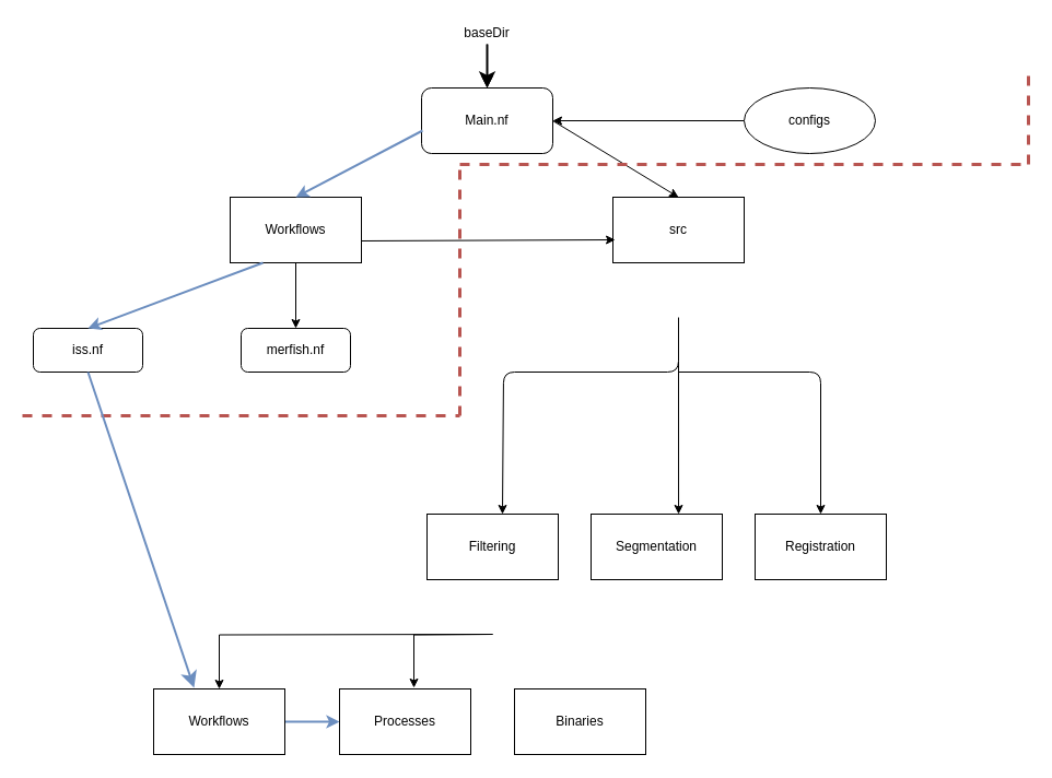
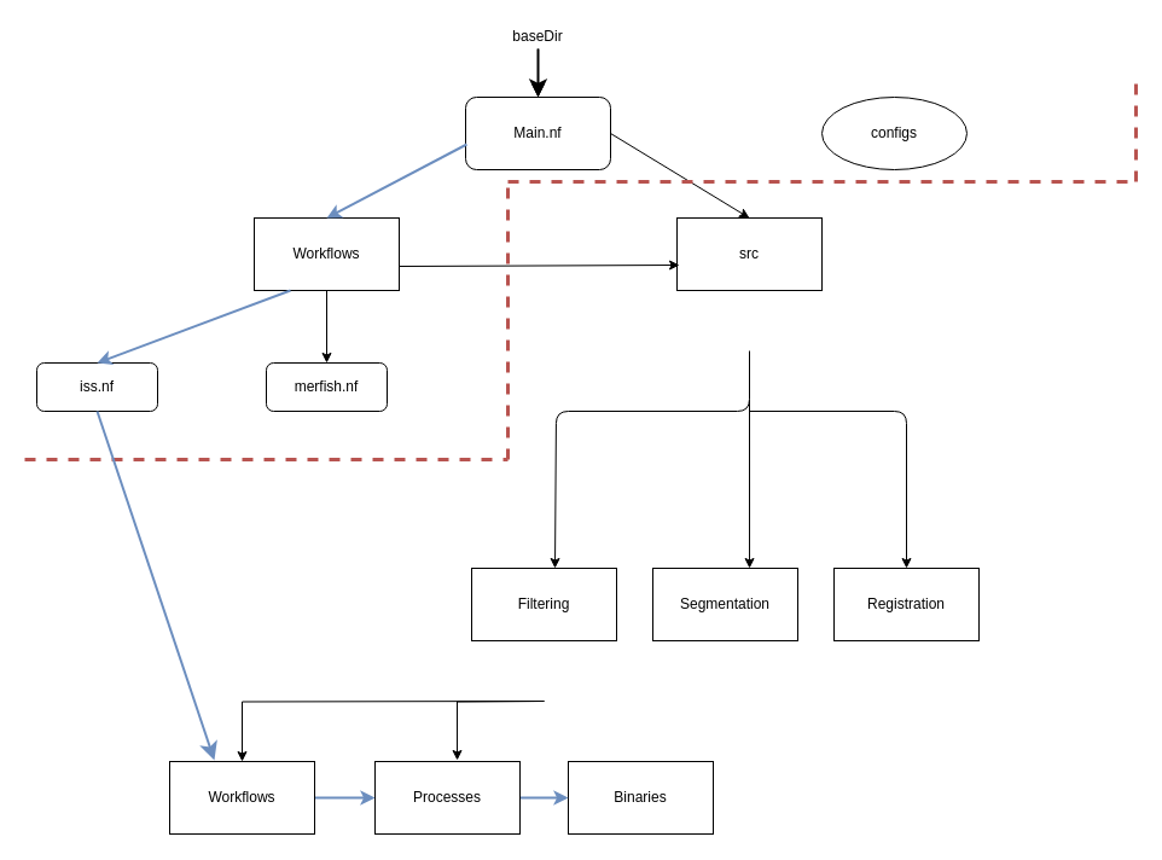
  <mxCell id="0" />
  <mxCell id="1" parent="0" />
  <mxCell id="2" value="" style="edgeStyle=orthogonalEdgeStyle;rounded=0;orthogonalLoop=1;jettySize=auto;html=1;" edge="1" parent="1" source="3" target="7"><mxGeometry relative="1" as="geometry" /></mxCell>
  <mxCell id="3" value="Workflows" style="rounded=0;whiteSpace=wrap;html=1;" vertex="1" parent="1"><mxGeometry x="210" y="180" width="120" height="60" as="geometry" /></mxCell>
  <mxCell id="4" value="src" style="rounded=0;whiteSpace=wrap;html=1;" vertex="1" parent="1"><mxGeometry x="560" y="180" width="120" height="60" as="geometry" /></mxCell>
  <mxCell id="5" value="Main.nf" style="rounded=1;whiteSpace=wrap;html=1;" vertex="1" parent="1"><mxGeometry x="385" y="80" width="120" height="60" as="geometry" /></mxCell>
  <mxCell id="6" value="iss.nf" style="rounded=1;whiteSpace=wrap;html=1;" vertex="1" parent="1"><mxGeometry x="30" y="300" width="100" height="40" as="geometry" /></mxCell>
  <mxCell id="7" value="merfish.nf" style="rounded=1;whiteSpace=wrap;html=1;" vertex="1" parent="1"><mxGeometry x="220" y="300" width="100" height="40" as="geometry" /></mxCell>
  <mxCell id="8" value="" style="endArrow=classic;html=1;entryX=0.5;entryY=0;entryDx=0;entryDy=0;exitX=0.25;exitY=1;exitDx=0;exitDy=0;fillColor=#dae8fc;strokeColor=#6c8ebf;strokeWidth=2;" edge="1" parent="1" source="3" target="6"><mxGeometry width="50" height="50" relative="1" as="geometry"><mxPoint x="210" y="220" as="sourcePoint" /><mxPoint x="260" y="170" as="targetPoint" /></mxGeometry></mxCell>
  <mxCell id="9" value="" style="endArrow=classic;html=1;entryX=0.5;entryY=0;entryDx=0;entryDy=0;exitX=0.008;exitY=0.65;exitDx=0;exitDy=0;exitPerimeter=0;fillColor=#dae8fc;strokeColor=#6c8ebf;strokeWidth=2;" edge="1" parent="1" source="5" target="3"><mxGeometry width="50" height="50" relative="1" as="geometry"><mxPoint x="380" y="120" as="sourcePoint" /><mxPoint x="390" y="90" as="targetPoint" /></mxGeometry></mxCell>
  <mxCell id="10" value="" style="endArrow=classic;html=1;entryX=0.5;entryY=0;entryDx=0;entryDy=0;exitX=1;exitY=0.5;exitDx=0;exitDy=0;" edge="1" parent="1" source="5" target="4"><mxGeometry width="50" height="50" relative="1" as="geometry"><mxPoint x="507" y="110" as="sourcePoint" /><mxPoint x="390" y="180" as="targetPoint" /></mxGeometry></mxCell>
  <mxCell id="11" value="" style="endArrow=classic;html=1;entryX=0.017;entryY=0.65;entryDx=0;entryDy=0;entryPerimeter=0;" edge="1" parent="1" target="4"><mxGeometry width="50" height="50" relative="1" as="geometry"><mxPoint x="330" y="220" as="sourcePoint" /><mxPoint x="380" y="170" as="targetPoint" /></mxGeometry></mxCell>
  <mxCell id="12" value="Segmentation" style="rounded=0;whiteSpace=wrap;html=1;" vertex="1" parent="1"><mxGeometry x="540" y="470" width="120" height="60" as="geometry" /></mxCell>
  <mxCell id="13" value="Filtering" style="rounded=0;whiteSpace=wrap;html=1;" vertex="1" parent="1"><mxGeometry x="390" y="470" width="120" height="60" as="geometry" /></mxCell>
  <mxCell id="14" value="Registration" style="rounded=0;whiteSpace=wrap;html=1;" vertex="1" parent="1"><mxGeometry x="690" y="470" width="120" height="60" as="geometry" /></mxCell>
  <mxCell id="15" value="" style="endArrow=classic;html=1;entryX=0.575;entryY=0;entryDx=0;entryDy=0;entryPerimeter=0;" edge="1" parent="1" target="13"><mxGeometry width="50" height="50" relative="1" as="geometry"><mxPoint x="620" y="290" as="sourcePoint" /><mxPoint x="460" y="470" as="targetPoint" /><Array as="points"><mxPoint x="620" y="340" /><mxPoint x="460" y="340" /></Array></mxGeometry></mxCell>
  <mxCell id="16" value="" style="endArrow=classic;html=1;entryX=0.667;entryY=0;entryDx=0;entryDy=0;entryPerimeter=0;" edge="1" parent="1" target="12"><mxGeometry width="50" height="50" relative="1" as="geometry"><mxPoint x="620" y="330" as="sourcePoint" /><mxPoint x="618" y="460" as="targetPoint" /></mxGeometry></mxCell>
  <mxCell id="17" value="" style="endArrow=classic;html=1;entryX=0.5;entryY=0;entryDx=0;entryDy=0;" edge="1" parent="1" target="14"><mxGeometry width="50" height="50" relative="1" as="geometry"><mxPoint x="620" y="340" as="sourcePoint" /><mxPoint x="670" y="290" as="targetPoint" /><Array as="points"><mxPoint x="750" y="340" /></Array></mxGeometry></mxCell>
  <mxCell id="18" value="Binaries" style="rounded=0;whiteSpace=wrap;html=1;" vertex="1" parent="1"><mxGeometry x="470" y="630" width="120" height="60" as="geometry" /></mxCell>
  <mxCell id="19" value="" style="edgeStyle=orthogonalEdgeStyle;rounded=1;orthogonalLoop=1;jettySize=auto;html=1;strokeWidth=2;fillColor=#dae8fc;strokeColor=#6c8ebf;" edge="1" parent="1" source="20" target="22"><mxGeometry relative="1" as="geometry" /></mxCell>
  <mxCell id="20" value="Workflows" style="rounded=0;whiteSpace=wrap;html=1;" vertex="1" parent="1"><mxGeometry x="140" y="630" width="120" height="60" as="geometry" /></mxCell>
+ <mxCell id="21" value="" style="edgeStyle=orthogonalEdgeStyle;rounded=1;orthogonalLoop=1;jettySize=auto;html=1;strokeWidth=2;fillColor=#dae8fc;strokeColor=#6c8ebf;" edge="1" parent="1" source="22" target="18"><mxGeometry relative="1" as="geometry" /></mxCell>
  <mxCell id="22" value="Processes" style="whiteSpace=wrap;html=1;rounded=0;" vertex="1" parent="1"><mxGeometry x="310" y="630" width="120" height="60" as="geometry" /></mxCell>
  <mxCell id="23" value="" style="edgeStyle=orthogonalEdgeStyle;rounded=0;orthogonalLoop=1;jettySize=auto;html=1;entryX=0.5;entryY=0;entryDx=0;entryDy=0;" edge="1" parent="1" target="20"><mxGeometry relative="1" as="geometry"><mxPoint x="450" y="580" as="sourcePoint" /><mxPoint x="540" y="640" as="targetPoint" /></mxGeometry></mxCell>
  <mxCell id="24" value="" style="edgeStyle=orthogonalEdgeStyle;rounded=0;orthogonalLoop=1;jettySize=auto;html=1;entryX=0.567;entryY=-0.017;entryDx=0;entryDy=0;entryPerimeter=0;" edge="1" parent="1" target="22"><mxGeometry relative="1" as="geometry"><mxPoint x="450" y="580" as="sourcePoint" /><mxPoint x="220" y="640" as="targetPoint" /></mxGeometry></mxCell>
- <mxCell id="25" value="" style="edgeStyle=orthogonalEdgeStyle;rounded=0;orthogonalLoop=1;jettySize=auto;html=1;" edge="1" parent="1" source="26" target="5"><mxGeometry relative="1" as="geometry" /></mxCell>
  <mxCell id="26" value="configs" style="ellipse;whiteSpace=wrap;html=1;" vertex="1" parent="1"><mxGeometry x="680" y="80" width="120" height="60" as="geometry" /></mxCell>
  <mxCell id="27" value="" style="endArrow=none;dashed=1;html=1;strokeWidth=3;fillColor=#f8cecc;strokeColor=#b85450;" edge="1" parent="1"><mxGeometry width="50" height="50" relative="1" as="geometry"><mxPoint y="380" as="sourcePoint" x="20" /><mxPoint x="420" y="380" as="targetPoint" /></mxGeometry></mxCell>
  <mxCell id="28" value="" style="endArrow=none;dashed=1;html=1;strokeWidth=3;fillColor=#f8cecc;strokeColor=#b85450;" edge="1" parent="1"><mxGeometry width="50" height="50" relative="1" as="geometry"><mxPoint x="420" y="380" as="sourcePoint" /><mxPoint x="420" y="150" as="targetPoint" /></mxGeometry></mxCell>
  <mxCell id="29" value="" style="endArrow=none;dashed=1;html=1;strokeWidth=3;fillColor=#f8cecc;strokeColor=#b85450;" edge="1" parent="1"><mxGeometry width="50" height="50" relative="1" as="geometry"><mxPoint x="420" y="150" as="sourcePoint" /><mxPoint x="940" y="150" as="targetPoint" /></mxGeometry></mxCell>
  <mxCell id="30" value="" style="endArrow=none;dashed=1;html=1;strokeWidth=3;fillColor=#f8cecc;strokeColor=#b85450;" edge="1" parent="1"><mxGeometry width="50" height="50" relative="1" as="geometry"><mxPoint x="940" y="150" as="sourcePoint" /><mxPoint x="940" as="targetPoint" y="60" /></mxGeometry></mxCell>
  <mxCell id="31" value="" style="endArrow=classic;html=1;endSize=9;strokeWidth=2;entryX=0.308;entryY=-0.017;entryDx=0;entryDy=0;entryPerimeter=0;exitX=0.5;exitY=1;exitDx=0;exitDy=0;fillColor=#dae8fc;strokeColor=#6c8ebf;" edge="1" parent="1" source="6" target="20"><mxGeometry width="50" height="50" relative="1" as="geometry"><mxPoint x="80" y="345" as="sourcePoint" /><mxPoint x="130" y="295" as="targetPoint" /></mxGeometry></mxCell>
  <mxCell id="32" value="" style="edgeStyle=orthogonalEdgeStyle;rounded=1;orthogonalLoop=1;jettySize=auto;html=1;endSize=9;strokeWidth=2;" edge="1" parent="1" source="34" target="5"><mxGeometry relative="1" as="geometry" /></mxCell>
  <mxCell id="33" value="" style="edgeStyle=orthogonalEdgeStyle;rounded=1;orthogonalLoop=1;jettySize=auto;html=1;endSize=9;strokeWidth=1;" edge="1" parent="1" source="34" target="5"><mxGeometry relative="1" as="geometry" /></mxCell>
  <mxCell id="34" value="baseDir" style="text;html=1;strokeColor=none;fillColor=none;align=center;verticalAlign=middle;whiteSpace=wrap;rounded=0;" vertex="1" parent="1"><mxGeometry x="425" y="20" width="40" height="20" as="geometry" /></mxCell>
